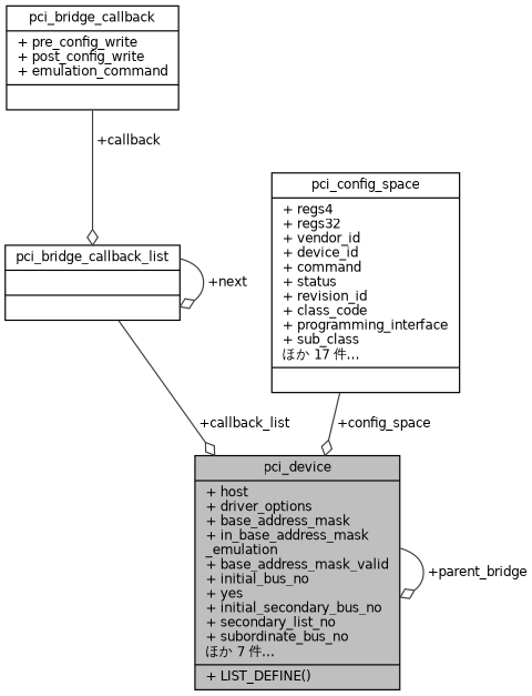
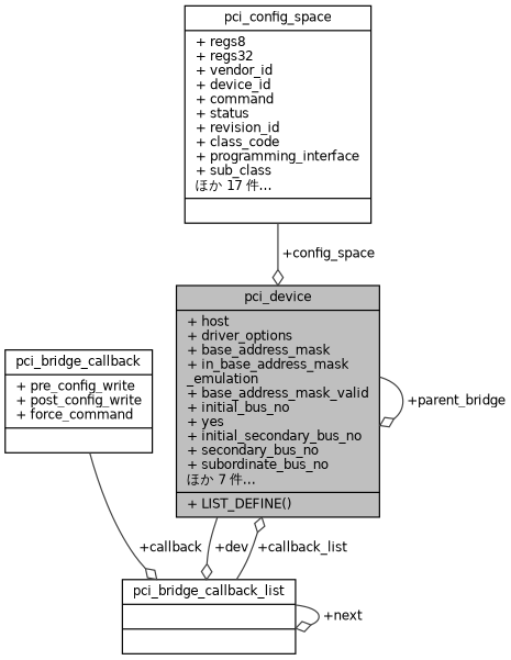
  digraph {
    node [color=black fillcolor=white fontname=Helvetica fontsize=10 shape=record style=filled]
    edge [arrowhead=odiamond color=grey25 fontname=Helvetica fontsize=10 labelfontname=Helvetica labelfontsize=10 style=solid]
-   n1 [fillcolor=grey75 fontcolor=black height=0.2 label="{pci_device\n|+ host\l+ driver_options\l+ base_address_mask\l+ in_base_address_mask\l_emulation\l+ base_address_mask_valid\l+ initial_bus_no\l+ yes\l+ initial_secondary_bus_no\l+ secondary_list_no\l+ subordinate_bus_no\lほか 7 件…\l|+ LIST_DEFINE()\l}" width=0.4]
+   n1 [fillcolor=grey75 fontcolor=black height=0.2 label="{pci_device\n|+ host\l+ driver_options\l+ base_address_mask\l+ in_base_address_mask\l_emulation\l+ base_address_mask_valid\l+ initial_bus_no\l+ yes\l+ initial_secondary_bus_no\l+ secondary_bus_no\l+ subordinate_bus_no\lほか 7 件…\l|+ LIST_DEFINE()\l}" width=0.4]
    n2 [height=0.2 label="{pci_bridge_callback_list\n||}" width=0.4]
-   n3 [height=0.2 label="{pci_config_space\n|+ regs4\l+ regs32\l+ vendor_id\l+ device_id\l+ command\l+ status\l+ revision_id\l+ class_code\l+ programming_interface\l+ sub_class\lほか 17 件…\l|}" width=0.4]
-   n4 [height=0.2 label="{pci_bridge_callback\n|+ pre_config_write\l+ post_config_write\l+ emulation_command\l|}" width=0.4]
+   n3 [height=0.2 label="{pci_config_space\n|+ regs8\l+ regs32\l+ vendor_id\l+ device_id\l+ command\l+ status\l+ revision_id\l+ class_code\l+ programming_interface\l+ sub_class\lほか 17 件…\l|}" width=0.4]
+   n4 [height=0.2 label="{pci_bridge_callback\n|+ pre_config_write\l+ post_config_write\l+ force_command\l|}" width=0.4]
    n1 -> n1 [label=" +parent_bridge"]
+   n1 -> n2 [label=" +dev"]
    n2 -> n1 [label=" +callback_list"]
    n2 -> n2 [label=" +next"]
    n3 -> n1 [label=" +config_space"]
    n4 -> n2 [label=" +callback"]
  }
